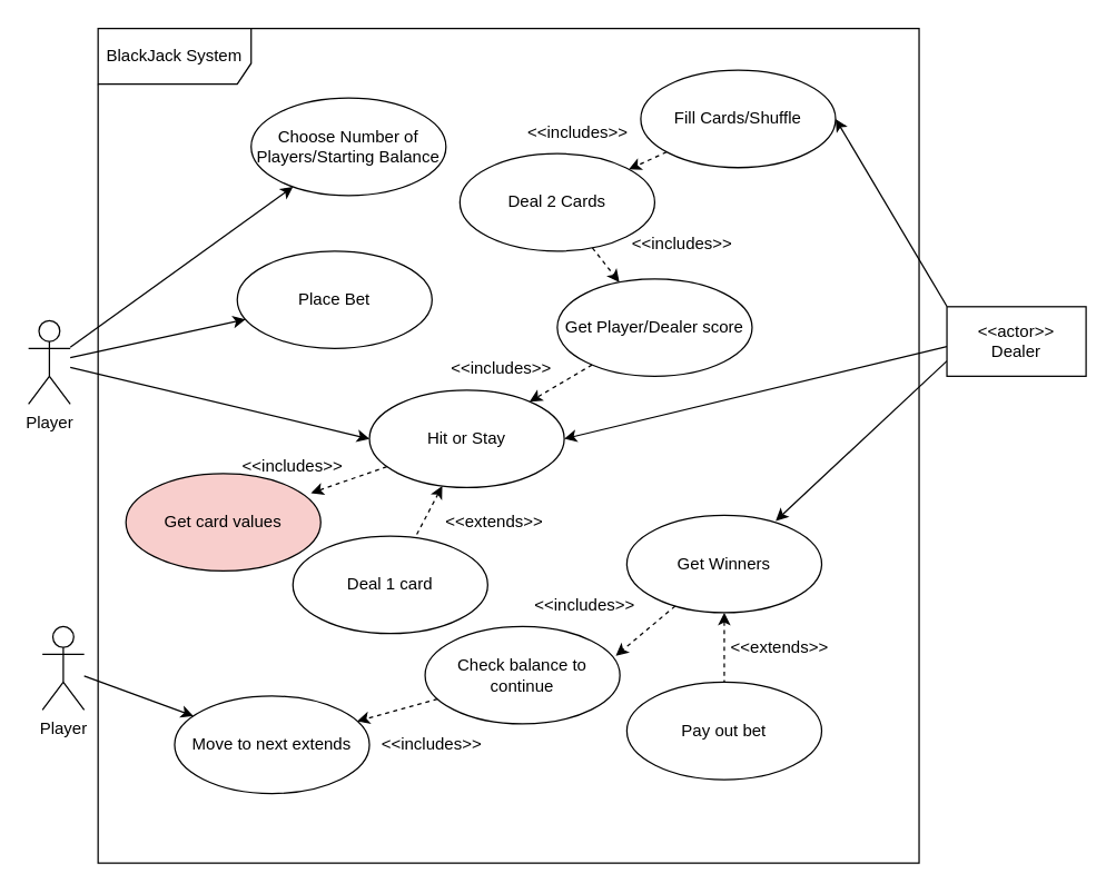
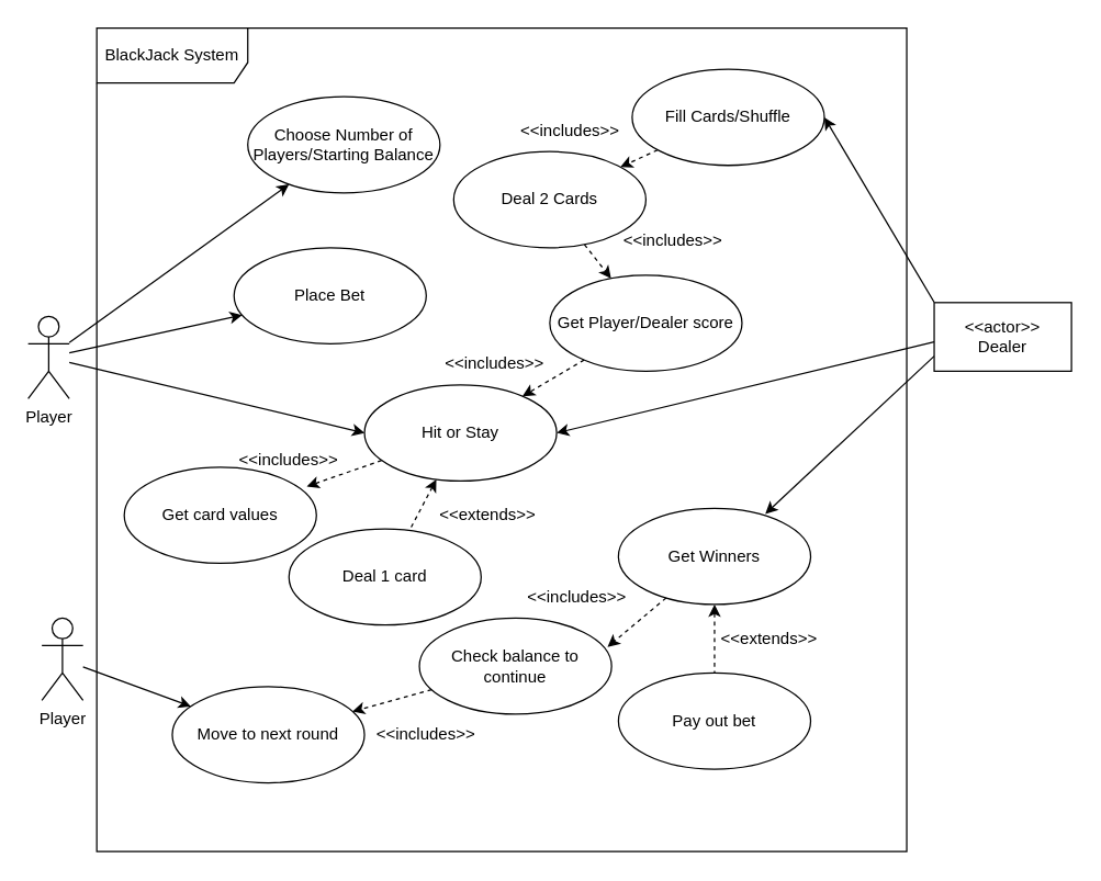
  <mxCell id="0" />
  <mxCell id="1" parent="0" />
  <mxCell id="2" style="rounded=0;orthogonalLoop=1;jettySize=auto;html=1;" parent="1" source="5" target="9" edge="1"><mxGeometry relative="1" as="geometry" /></mxCell>
  <mxCell id="3" style="edgeStyle=none;rounded=0;orthogonalLoop=1;jettySize=auto;html=1;" parent="1" source="5" target="10" edge="1"><mxGeometry relative="1" as="geometry" /></mxCell>
  <mxCell id="4" style="edgeStyle=none;rounded=0;orthogonalLoop=1;jettySize=auto;html=1;entryX=0;entryY=0.5;entryDx=0;entryDy=0;startArrow=none;startFill=0;endArrow=classic;endFill=1;fillColor=#e1d5e7;strokeColor=#030303;" parent="1" source="5" target="19" edge="1"><mxGeometry relative="1" as="geometry" /></mxCell>
  <mxCell id="5" value="Player" style="shape=umlActor;verticalLabelPosition=bottom;verticalAlign=top;html=1;outlineConnect=0;" parent="1" vertex="1"><mxGeometry x="20" y="230" width="30" height="60" as="geometry" /></mxCell>
  <mxCell id="6" style="edgeStyle=none;rounded=0;orthogonalLoop=1;jettySize=auto;html=1;entryX=1;entryY=0.5;entryDx=0;entryDy=0;" parent="1" target="12" edge="1"><mxGeometry relative="1" as="geometry"><mxPoint x="680" y="219.737" as="sourcePoint" /></mxGeometry></mxCell>
  <mxCell id="7" style="edgeStyle=none;rounded=0;orthogonalLoop=1;jettySize=auto;html=1;startArrow=none;startFill=0;endArrow=classic;endFill=1;strokeColor=#030303;entryX=0.764;entryY=0.057;entryDx=0;entryDy=0;entryPerimeter=0;" parent="1" target="22" edge="1"><mxGeometry relative="1" as="geometry"><mxPoint x="567.106" y="352.731" as="targetPoint" /><mxPoint x="680" y="259.017" as="sourcePoint" /></mxGeometry></mxCell>
  <mxCell id="8" style="edgeStyle=none;rounded=0;orthogonalLoop=1;jettySize=auto;html=1;entryX=1;entryY=0.5;entryDx=0;entryDy=0;" parent="1" target="19" edge="1"><mxGeometry relative="1" as="geometry"><mxPoint x="680" y="248.621" as="sourcePoint" /></mxGeometry></mxCell>
  <mxCell id="9" value="Choose Number of Players/Starting Balance" style="ellipse;whiteSpace=wrap;html=1;" parent="1" vertex="1"><mxGeometry x="180" y="70" width="140" height="70" as="geometry" /></mxCell>
  <mxCell id="10" value="Place Bet" style="ellipse;whiteSpace=wrap;html=1;" parent="1" vertex="1"><mxGeometry x="170" y="180" width="140" height="70" as="geometry" /></mxCell>
  <mxCell id="11" style="edgeStyle=none;rounded=0;orthogonalLoop=1;jettySize=auto;html=1;dashed=1;startArrow=none;startFill=0;endArrow=classic;endFill=1;" parent="1" source="12" target="14" edge="1"><mxGeometry relative="1" as="geometry"><mxPoint x="480" y="290" as="targetPoint" /></mxGeometry></mxCell>
  <mxCell id="12" value="Fill Cards/Shuffle" style="ellipse;whiteSpace=wrap;html=1;" parent="1" vertex="1"><mxGeometry x="460" y="50" width="140" height="70" as="geometry" /></mxCell>
  <mxCell id="13" style="edgeStyle=none;rounded=0;orthogonalLoop=1;jettySize=auto;html=1;dashed=1;startArrow=none;startFill=0;endArrow=classic;endFill=1;strokeColor=#030303;" parent="1" source="14" target="16" edge="1"><mxGeometry relative="1" as="geometry" /></mxCell>
  <mxCell id="14" value="Deal 2 Cards" style="ellipse;whiteSpace=wrap;html=1;" parent="1" vertex="1"><mxGeometry x="330" y="110" width="140" height="70" as="geometry" /></mxCell>
  <mxCell id="15" style="edgeStyle=none;rounded=0;orthogonalLoop=1;jettySize=auto;html=1;dashed=1;" parent="1" source="16" target="19" edge="1"><mxGeometry relative="1" as="geometry" /></mxCell>
  <mxCell id="16" value="Get Player/Dealer score" style="ellipse;whiteSpace=wrap;html=1;" parent="1" vertex="1"><mxGeometry x="400" y="200" width="140" height="70" as="geometry" /></mxCell>
  <mxCell id="17" style="edgeStyle=none;rounded=0;orthogonalLoop=1;jettySize=auto;html=1;dashed=1;startArrow=classic;startFill=1;endArrow=none;endFill=0;strokeColor=#030303;" parent="1" source="19" target="24" edge="1"><mxGeometry relative="1" as="geometry" /></mxCell>
  <mxCell id="18" style="rounded=0;orthogonalLoop=1;jettySize=auto;html=1;entryX=0.95;entryY=0.2;entryDx=0;entryDy=0;dashed=1;entryPerimeter=0;" parent="1" source="19" target="33" edge="1"><mxGeometry relative="1" as="geometry" /></mxCell>
  <mxCell id="19" value="Hit or Stay" style="ellipse;whiteSpace=wrap;html=1;" parent="1" vertex="1"><mxGeometry x="265" y="280" width="140" height="70" as="geometry" /></mxCell>
  <mxCell id="20" style="edgeStyle=none;rounded=0;orthogonalLoop=1;jettySize=auto;html=1;entryX=0.5;entryY=0;entryDx=0;entryDy=0;dashed=1;startArrow=classic;startFill=1;endArrow=none;endFill=0;strokeColor=#030303;" parent="1" source="22" target="23" edge="1"><mxGeometry relative="1" as="geometry" /></mxCell>
  <mxCell id="21" style="edgeStyle=none;rounded=0;orthogonalLoop=1;jettySize=auto;html=1;entryX=0.979;entryY=0.3;entryDx=0;entryDy=0;entryPerimeter=0;dashed=1;startArrow=none;startFill=0;endArrow=classic;endFill=1;strokeColor=#030303;" parent="1" source="22" target="26" edge="1"><mxGeometry relative="1" as="geometry" /></mxCell>
  <mxCell id="22" value="Get Winners" style="ellipse;whiteSpace=wrap;html=1;" parent="1" vertex="1"><mxGeometry x="450" y="370" width="140" height="70" as="geometry" /></mxCell>
  <mxCell id="23" value="Pay out bet" style="ellipse;whiteSpace=wrap;html=1;" parent="1" vertex="1"><mxGeometry x="450" y="490" width="140" height="70" as="geometry" /></mxCell>
  <mxCell id="24" value="Deal 1 card" style="ellipse;whiteSpace=wrap;html=1;" parent="1" vertex="1"><mxGeometry x="210" y="385" width="140" height="70" as="geometry" /></mxCell>
  <mxCell id="25" style="edgeStyle=none;rounded=0;orthogonalLoop=1;jettySize=auto;html=1;dashed=1;" parent="1" source="26" target="36" edge="1"><mxGeometry relative="1" as="geometry" /></mxCell>
  <mxCell id="26" value="Check balance to continue" style="ellipse;whiteSpace=wrap;html=1;" parent="1" vertex="1"><mxGeometry x="305" y="450" width="140" height="70" as="geometry" /></mxCell>
  <mxCell id="27" value="&amp;lt;&amp;lt;extends&amp;gt;&amp;gt;" style="text;html=1;strokeColor=none;fillColor=none;align=center;verticalAlign=middle;whiteSpace=wrap;rounded=0;" parent="1" vertex="1"><mxGeometry x="530" y="450" width="60" height="30" as="geometry" /></mxCell>
  <mxCell id="28" value="&amp;lt;&amp;lt;extends&amp;gt;&amp;gt;" style="text;html=1;strokeColor=none;fillColor=none;align=center;verticalAlign=middle;whiteSpace=wrap;rounded=0;" parent="1" vertex="1"><mxGeometry x="325" y="360" width="60" height="30" as="geometry" /></mxCell>
  <mxCell id="29" value="&amp;lt;&amp;lt;includes&amp;gt;&amp;gt;" style="text;html=1;strokeColor=none;fillColor=none;align=center;verticalAlign=middle;whiteSpace=wrap;rounded=0;" parent="1" vertex="1"><mxGeometry x="390" y="420" width="60" height="30" as="geometry" /></mxCell>
  <mxCell id="30" value="&amp;lt;&amp;lt;includes&amp;gt;&amp;gt;" style="text;html=1;strokeColor=none;fillColor=none;align=center;verticalAlign=middle;whiteSpace=wrap;rounded=0;" parent="1" vertex="1"><mxGeometry x="385" y="80" width="60" height="30" as="geometry" /></mxCell>
  <mxCell id="31" value="&amp;lt;&amp;lt;includes&amp;gt;&amp;gt;" style="text;html=1;strokeColor=none;fillColor=none;align=center;verticalAlign=middle;whiteSpace=wrap;rounded=0;" parent="1" vertex="1"><mxGeometry x="460" y="160" width="60" height="30" as="geometry" /></mxCell>
  <mxCell id="32" value="BlackJack System" style="shape=umlFrame;whiteSpace=wrap;html=1;width=110;height=40;" parent="1" vertex="1"><mxGeometry x="70" y="20" width="590" height="600" as="geometry" /></mxCell>
- <mxCell id="33" value="Get card values" style="ellipse;whiteSpace=wrap;html=1;fillColor=#f8cecc;" parent="1" vertex="1"><mxGeometry x="90" y="340" width="140" height="70" as="geometry" /></mxCell>
+ <mxCell id="33" value="Get card values" style="ellipse;whiteSpace=wrap;html=1;" parent="1" vertex="1"><mxGeometry x="90" y="340" width="140" height="70" as="geometry" /></mxCell>
  <mxCell id="34" value="&amp;lt;&amp;lt;includes&amp;gt;&amp;gt;" style="text;html=1;strokeColor=none;fillColor=none;align=center;verticalAlign=middle;whiteSpace=wrap;rounded=0;" parent="1" vertex="1"><mxGeometry x="180" y="320" width="60" height="30" as="geometry" /></mxCell>
  <mxCell id="35" value="&amp;lt;&amp;lt;includes&amp;gt;&amp;gt;" style="text;html=1;strokeColor=none;fillColor=none;align=center;verticalAlign=middle;whiteSpace=wrap;rounded=0;" parent="1" vertex="1"><mxGeometry x="330" y="250" width="60" height="30" as="geometry" /></mxCell>
- <mxCell id="36" value="Move to next extends" style="ellipse;whiteSpace=wrap;html=1;" parent="1" vertex="1"><mxGeometry x="125" y="500" width="140" height="70" as="geometry" /></mxCell>
+ <mxCell id="36" value="Move to next round" style="ellipse;whiteSpace=wrap;html=1;" parent="1" vertex="1"><mxGeometry x="125" y="500" width="140" height="70" as="geometry" /></mxCell>
  <mxCell id="37" style="rounded=0;orthogonalLoop=1;jettySize=auto;html=1;" parent="1" source="38" target="36" edge="1"><mxGeometry relative="1" as="geometry" /></mxCell>
  <mxCell id="38" value="Player" style="shape=umlActor;verticalLabelPosition=bottom;verticalAlign=top;html=1;outlineConnect=0;" parent="1" vertex="1"><mxGeometry x="30" y="450" width="30" height="60" as="geometry" /></mxCell>
  <mxCell id="39" value="&amp;lt;&amp;lt;includes&amp;gt;&amp;gt;" style="text;html=1;strokeColor=none;fillColor=none;align=center;verticalAlign=middle;whiteSpace=wrap;rounded=0;" parent="1" vertex="1"><mxGeometry x="280" y="520" width="60" height="30" as="geometry" /></mxCell>
  <mxCell id="40" value="&amp;lt;&amp;lt;actor&amp;gt;&amp;gt;&lt;br&gt;Dealer" style="rounded=0;whiteSpace=wrap;html=1;" vertex="1" parent="1"><mxGeometry x="680" y="220" width="100" height="50" as="geometry" /></mxCell>
